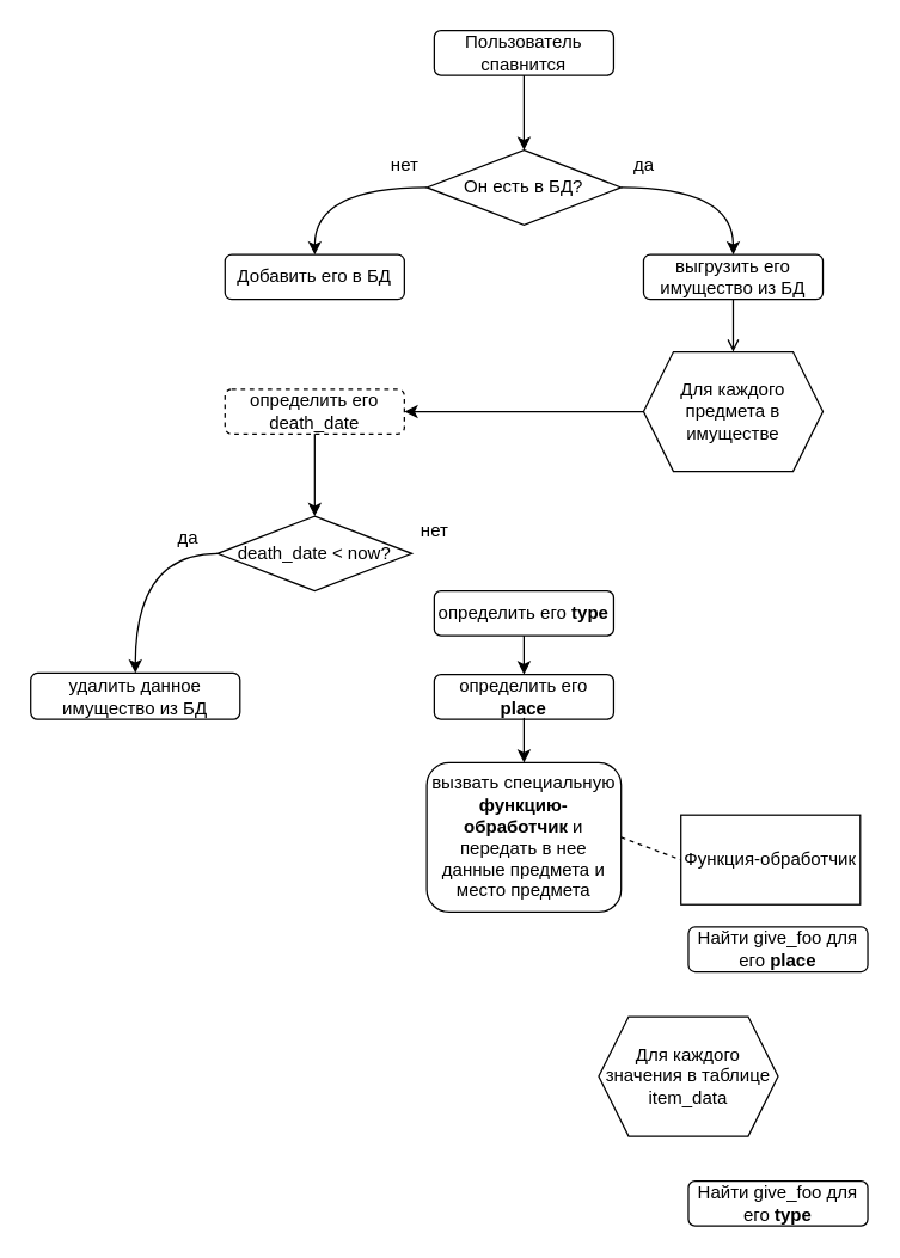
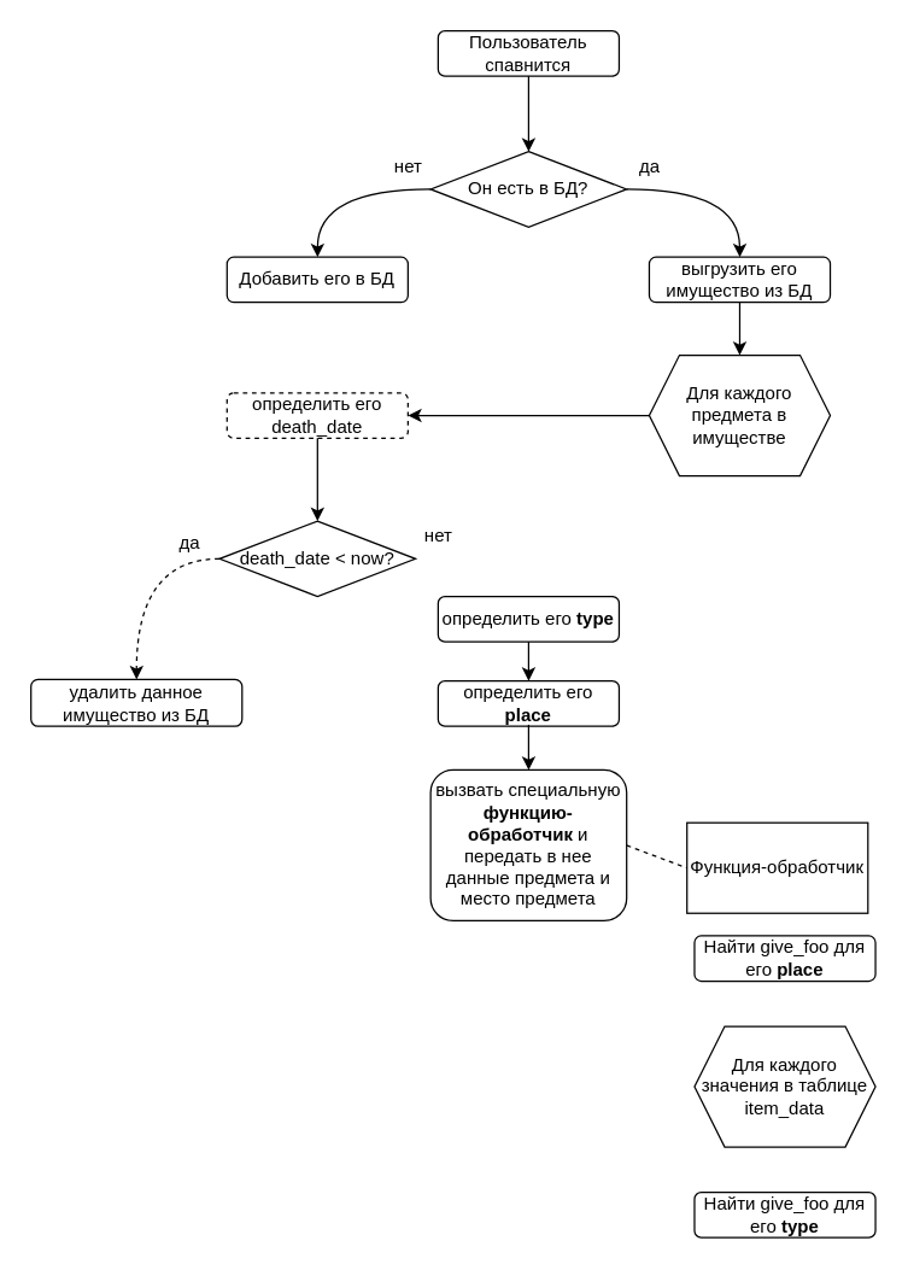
  <mxCell id="0" />
  <mxCell id="1" parent="0" />
  <mxCell id="2" value="Пользователь спавнится" style="rounded=1;whiteSpace=wrap;html=1;" vertex="1" parent="1"><mxGeometry x="290" y="20" width="120" height="30" as="geometry" /></mxCell>
  <mxCell id="3" value="Он есть в БД?" style="rhombus;whiteSpace=wrap;html=1;" vertex="1" parent="1"><mxGeometry x="285" y="100" width="130" height="50" as="geometry" /></mxCell>
  <mxCell id="4" value="" style="endArrow=classic;html=1;exitX=0.5;exitY=1;exitDx=0;exitDy=0;entryX=0.5;entryY=0;entryDx=0;entryDy=0;" edge="1" parent="1" source="2" target="3"><mxGeometry width="50" height="50" relative="1" as="geometry"><mxPoint x="490" y="120" as="sourcePoint" /><mxPoint x="540" y="70" as="targetPoint" /></mxGeometry></mxCell>
  <mxCell id="5" value="Добавить его в БД" style="rounded=1;whiteSpace=wrap;html=1;" vertex="1" parent="1"><mxGeometry x="150" y="170" width="120" height="30" as="geometry" /></mxCell>
  <mxCell id="6" value="" style="endArrow=classic;html=1;exitX=0;exitY=0.5;exitDx=0;exitDy=0;entryX=0.5;entryY=0;entryDx=0;entryDy=0;edgeStyle=orthogonalEdgeStyle;curved=1;" edge="1" parent="1" source="3" target="5"><mxGeometry width="50" height="50" relative="1" as="geometry"><mxPoint x="150" y="90" as="sourcePoint" /><mxPoint x="200" y="40" as="targetPoint" /></mxGeometry></mxCell>
  <mxCell id="7" value="нет" style="text;html=1;align=center;verticalAlign=middle;resizable=0;points=[];autosize=1;strokeColor=none;fillColor=none;" vertex="1" parent="1"><mxGeometry x="255" y="100" width="30" height="20" as="geometry" /></mxCell>
  <mxCell id="8" value="выгрузить его имущество из БД" style="rounded=1;whiteSpace=wrap;html=1;" vertex="1" parent="1"><mxGeometry x="430" y="170" width="120" height="30" as="geometry" /></mxCell>
  <mxCell id="9" value="" style="endArrow=classic;html=1;exitX=1;exitY=0.5;exitDx=0;exitDy=0;entryX=0.5;entryY=0;entryDx=0;entryDy=0;edgeStyle=orthogonalEdgeStyle;curved=1;" edge="1" parent="1" source="3" target="8"><mxGeometry width="50" height="50" relative="1" as="geometry"><mxPoint x="530" y="110" as="sourcePoint" /><mxPoint x="580" y="60" as="targetPoint" /></mxGeometry></mxCell>
  <mxCell id="10" value="да" style="text;html=1;align=center;verticalAlign=middle;resizable=0;points=[];autosize=1;strokeColor=none;fillColor=none;" vertex="1" parent="1"><mxGeometry x="415" y="100" width="30" height="20" as="geometry" /></mxCell>
  <mxCell id="11" value="Для каждого предмета в имуществе" style="shape=hexagon;perimeter=hexagonPerimeter2;whiteSpace=wrap;html=1;fixedSize=1;" vertex="1" parent="1"><mxGeometry x="430" y="235" width="120" height="80" as="geometry" /></mxCell>
- <mxCell id="12" value="" style="endArrow=open;html=1;exitX=0.5;exitY=1;exitDx=0;exitDy=0;entryX=0.5;entryY=0;entryDx=0;entryDy=0;" edge="1" parent="1" source="8" target="11"><mxGeometry width="50" height="50" relative="1" as="geometry"><mxPoint x="680" y="270" as="sourcePoint" /><mxPoint x="730" y="220" as="targetPoint" /></mxGeometry></mxCell>
+ <mxCell id="12" value="" style="endArrow=classic;html=1;exitX=0.5;exitY=1;exitDx=0;exitDy=0;entryX=0.5;entryY=0;entryDx=0;entryDy=0;" edge="1" parent="1" source="8" target="11"><mxGeometry width="50" height="50" relative="1" as="geometry"><mxPoint x="680" y="270" as="sourcePoint" /><mxPoint x="730" y="220" as="targetPoint" /></mxGeometry></mxCell>
  <mxCell id="13" value="определить его &lt;b&gt;type&lt;/b&gt;" style="rounded=1;whiteSpace=wrap;html=1;" vertex="1" parent="1"><mxGeometry x="290" y="395" width="120" height="30" as="geometry" /></mxCell>
  <mxCell id="14" value="определить его &lt;b&gt;place&lt;/b&gt;" style="rounded=1;whiteSpace=wrap;html=1;" vertex="1" parent="1"><mxGeometry x="290" y="451" width="120" height="30" as="geometry" /></mxCell>
  <mxCell id="15" value="" style="endArrow=classic;html=1;exitX=0.5;exitY=1;exitDx=0;exitDy=0;entryX=0.5;entryY=0;entryDx=0;entryDy=0;edgeStyle=orthogonalEdgeStyle;curved=1;" edge="1" parent="1" source="13" target="14"><mxGeometry width="50" height="50" relative="1" as="geometry"><mxPoint x="680" y="210" as="sourcePoint" /><mxPoint x="730" y="160" as="targetPoint" /></mxGeometry></mxCell>
  <mxCell id="16" value="вызвать специальную &lt;b&gt;функцию-обработчик&lt;/b&gt;&amp;nbsp;и передать в нее данные предмета и место предмета" style="rounded=1;whiteSpace=wrap;html=1;" vertex="1" parent="1"><mxGeometry x="285" y="510" width="130" height="100" as="geometry" /></mxCell>
  <mxCell id="17" value="определить его death_date" style="rounded=1;whiteSpace=wrap;html=1;dashed=1;" vertex="1" parent="1"><mxGeometry x="150" y="260" width="120" height="30" as="geometry" /></mxCell>
  <mxCell id="18" value="" style="endArrow=classic;html=1;exitX=0.5;exitY=1;exitDx=0;exitDy=0;entryX=0.5;entryY=0;entryDx=0;entryDy=0;" edge="1" parent="1" source="17" target="20"><mxGeometry width="50" height="50" relative="1" as="geometry"><mxPoint x="120" y="230" as="sourcePoint" /><mxPoint x="210" y="340" as="targetPoint" /></mxGeometry></mxCell>
  <mxCell id="19" value="удалить данное имущество из БД" style="rounded=1;whiteSpace=wrap;html=1;" vertex="1" parent="1"><mxGeometry x="20" y="450" width="140" height="31" as="geometry" /></mxCell>
  <mxCell id="20" value="death_date &amp;lt; now?" style="rhombus;whiteSpace=wrap;html=1;" vertex="1" parent="1"><mxGeometry x="145" y="345" width="130" height="50" as="geometry" /></mxCell>
- <mxCell id="21" value="" style="endArrow=classic;html=1;exitX=0;exitY=0.5;exitDx=0;exitDy=0;entryX=0.5;entryY=0;entryDx=0;entryDy=0;edgeStyle=orthogonalEdgeStyle;curved=1;" edge="1" parent="1" source="20" target="19"><mxGeometry width="50" height="50" relative="1" as="geometry"><mxPoint x="40" y="310" as="sourcePoint" /><mxPoint x="90" y="260" as="targetPoint" /></mxGeometry></mxCell>
+ <mxCell id="21" value="" style="endArrow=classic;html=1;exitX=0;exitY=0.5;exitDx=0;exitDy=0;entryX=0.5;entryY=0;entryDx=0;entryDy=0;edgeStyle=orthogonalEdgeStyle;curved=1;dashed=1;" edge="1" parent="1" source="20" target="19"><mxGeometry width="50" height="50" relative="1" as="geometry"><mxPoint x="40" y="310" as="sourcePoint" /><mxPoint x="90" y="260" as="targetPoint" /></mxGeometry></mxCell>
  <mxCell id="22" value="да" style="text;html=1;align=center;verticalAlign=middle;resizable=0;points=[];autosize=1;strokeColor=none;fillColor=none;" vertex="1" parent="1"><mxGeometry x="110" y="350" width="30" height="20" as="geometry" /></mxCell>
  <mxCell id="23" value="нет" style="text;html=1;align=center;verticalAlign=middle;resizable=0;points=[];autosize=1;strokeColor=none;fillColor=none;" vertex="1" parent="1"><mxGeometry x="275" y="345" width="30" height="20" as="geometry" /></mxCell>
  <mxCell id="24" value="" style="endArrow=classic;html=1;entryX=0.5;entryY=0;entryDx=0;entryDy=0;" edge="1" parent="1" target="16"><mxGeometry width="50" height="50" relative="1" as="geometry"><mxPoint x="350" y="480" as="sourcePoint" /><mxPoint x="570" y="400" as="targetPoint" /></mxGeometry></mxCell>
  <mxCell id="25" value="Функция-обработчик" style="rounded=0;whiteSpace=wrap;html=1;" vertex="1" parent="1"><mxGeometry x="455" y="545" width="120" height="60" as="geometry" /></mxCell>
  <mxCell id="26" value="" style="endArrow=none;dashed=1;html=1;exitX=1;exitY=0.5;exitDx=0;exitDy=0;entryX=0;entryY=0.5;entryDx=0;entryDy=0;" edge="1" parent="1" source="16" target="25"><mxGeometry width="50" height="50" relative="1" as="geometry"><mxPoint x="450" y="470" as="sourcePoint" /><mxPoint x="500" y="420" as="targetPoint" /></mxGeometry></mxCell>
  <mxCell id="27" value="" style="endArrow=classic;html=1;exitX=0;exitY=0.5;exitDx=0;exitDy=0;entryX=1;entryY=0.5;entryDx=0;entryDy=0;" edge="1" parent="1" source="11" target="17"><mxGeometry width="50" height="50" relative="1" as="geometry"><mxPoint x="350" y="220" as="sourcePoint" /><mxPoint x="400" y="170" as="targetPoint" /></mxGeometry></mxCell>
  <mxCell id="28" value="Найти give_foo для его &lt;b&gt;place&lt;/b&gt;" style="rounded=1;whiteSpace=wrap;html=1;" vertex="1" parent="1"><mxGeometry x="460" y="620" width="120" height="30" as="geometry" /></mxCell>
- <mxCell id="29" value="Для каждого значения в таблице item_data" style="shape=hexagon;perimeter=hexagonPerimeter2;whiteSpace=wrap;html=1;fixedSize=1;" vertex="1" parent="1"><mxGeometry x="400" y="680" width="120" height="80" as="geometry" /></mxCell>
+ <mxCell id="29" value="Для каждого значения в таблице item_data" style="shape=hexagon;perimeter=hexagonPerimeter2;whiteSpace=wrap;html=1;fixedSize=1;" vertex="1" parent="1"><mxGeometry x="460" y="680" width="120" height="80" as="geometry" /></mxCell>
  <mxCell id="30" value="Найти give_foo для его &lt;b&gt;type&lt;/b&gt;" style="rounded=1;whiteSpace=wrap;html=1;" vertex="1" parent="1"><mxGeometry x="460" y="790" width="120" height="30" as="geometry" /></mxCell>
